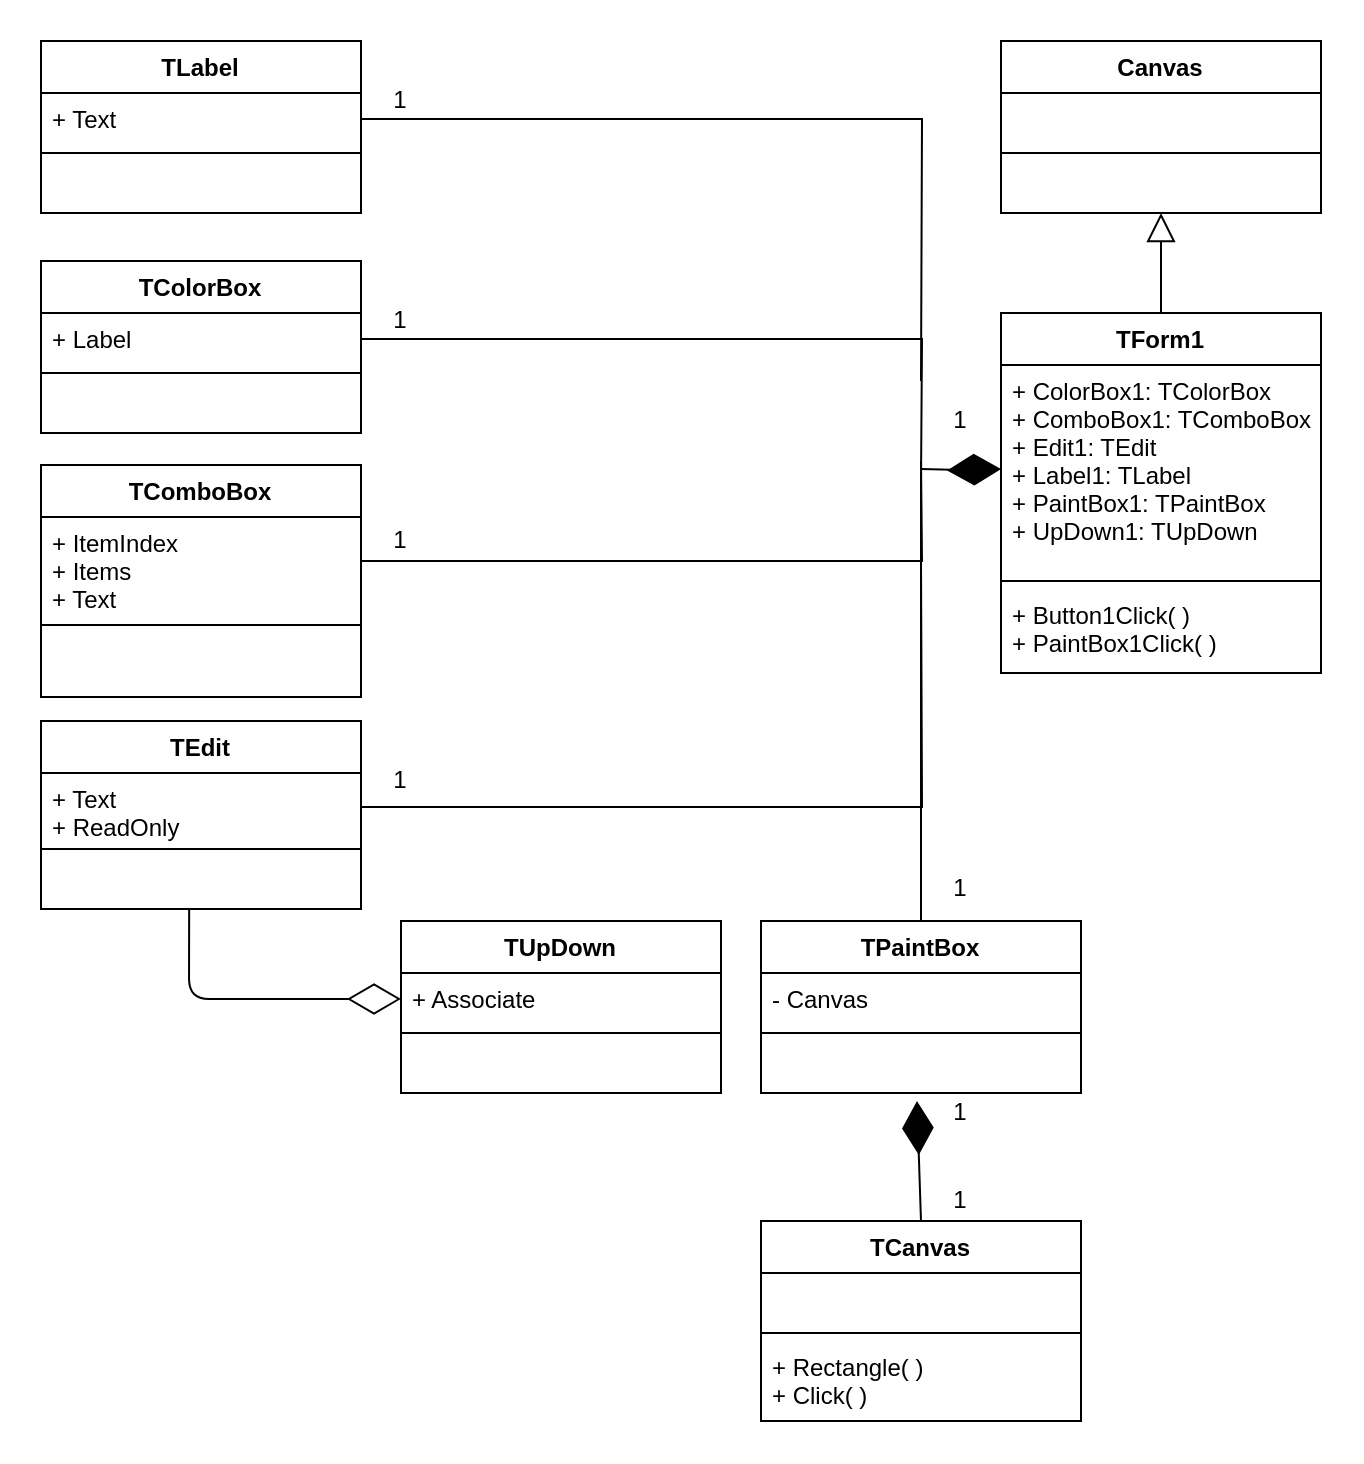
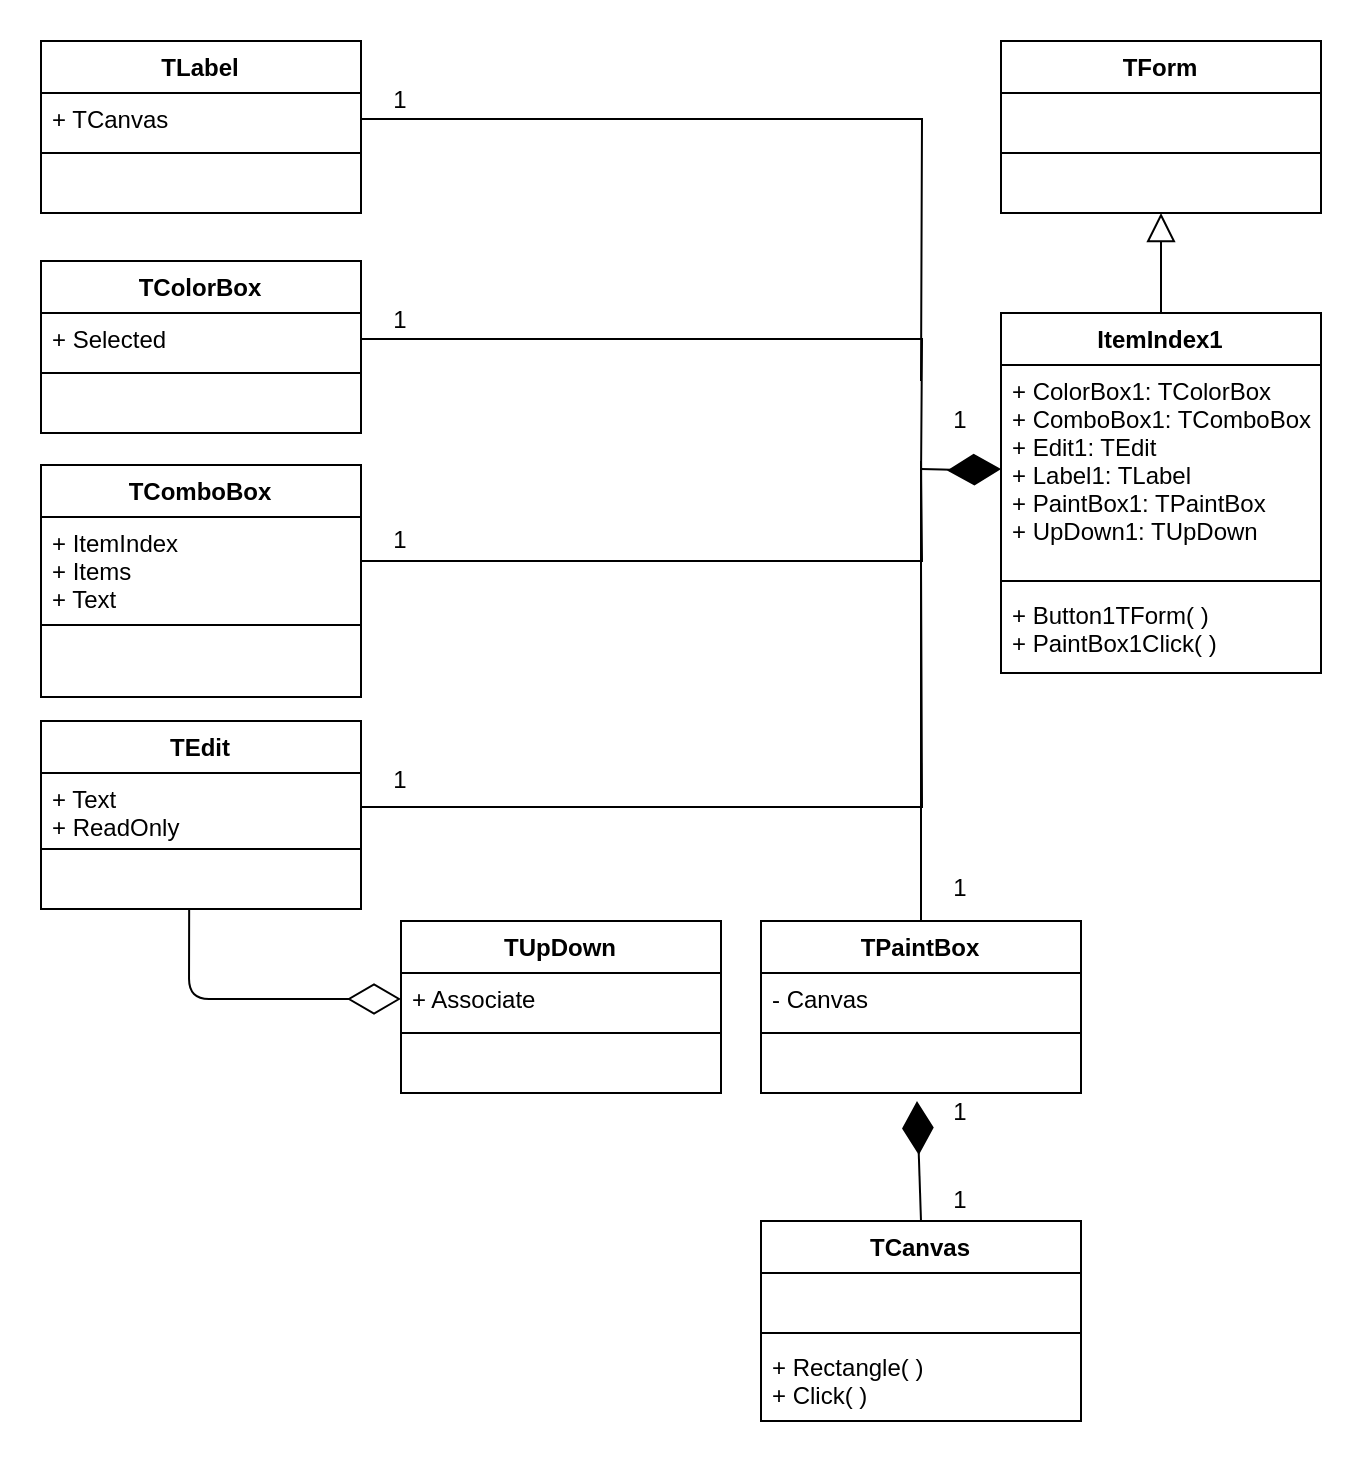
  <mxCell id="0" />
  <mxCell id="1" parent="0" />
- <mxCell id="2" value="Canvas" style="swimlane;fontStyle=1;align=center;verticalAlign=top;childLayout=stackLayout;horizontal=1;startSize=26;horizontalStack=0;resizeParent=1;resizeParentMax=0;resizeLast=0;collapsible=1;marginBottom=0;" vertex="1" parent="1"><mxGeometry x="500" y="20" width="160" height="86" as="geometry" /></mxCell>
+ <mxCell id="2" value="TForm" style="swimlane;fontStyle=1;align=center;verticalAlign=top;childLayout=stackLayout;horizontal=1;startSize=26;horizontalStack=0;resizeParent=1;resizeParentMax=0;resizeLast=0;collapsible=1;marginBottom=0;" vertex="1" parent="1"><mxGeometry x="500" y="20" width="160" height="86" as="geometry" /></mxCell>
  <mxCell id="3" value=" " style="text;strokeColor=none;fillColor=none;align=left;verticalAlign=top;spacingLeft=4;spacingRight=4;overflow=hidden;rotatable=0;points=[[0,0.5],[1,0.5]];portConstraint=eastwest;" vertex="1" parent="2"><mxGeometry y="26" width="160" height="26" as="geometry" /></mxCell>
  <mxCell id="4" value="" style="line;strokeWidth=1;fillColor=none;align=left;verticalAlign=middle;spacingTop=-1;spacingLeft=3;spacingRight=3;rotatable=0;labelPosition=right;points=[];portConstraint=eastwest;" vertex="1" parent="2"><mxGeometry y="52" width="160" height="8" as="geometry" /></mxCell>
  <mxCell id="5" value=" " style="text;strokeColor=none;fillColor=none;align=left;verticalAlign=top;spacingLeft=4;spacingRight=4;overflow=hidden;rotatable=0;points=[[0,0.5],[1,0.5]];portConstraint=eastwest;" vertex="1" parent="2"><mxGeometry y="60" width="160" height="26" as="geometry" /></mxCell>
- <mxCell id="6" value="TForm1" style="swimlane;fontStyle=1;align=center;verticalAlign=top;childLayout=stackLayout;horizontal=1;startSize=26;horizontalStack=0;resizeParent=1;resizeParentMax=0;resizeLast=0;collapsible=1;marginBottom=0;" vertex="1" parent="1"><mxGeometry x="500" y="156" width="160" height="180" as="geometry" /></mxCell>
+ <mxCell id="6" value="ItemIndex1" style="swimlane;fontStyle=1;align=center;verticalAlign=top;childLayout=stackLayout;horizontal=1;startSize=26;horizontalStack=0;resizeParent=1;resizeParentMax=0;resizeLast=0;collapsible=1;marginBottom=0;" vertex="1" parent="1"><mxGeometry x="500" y="156" width="160" height="180" as="geometry" /></mxCell>
  <mxCell id="7" value="+ ColorBox1: TColorBox&#10;+ ComboBox1: TComboBox&#10;+ Edit1: TEdit&#10;+ Label1: TLabel&#10;+ PaintBox1: TPaintBox&#10;+ UpDown1: TUpDown" style="text;strokeColor=none;fillColor=none;align=left;verticalAlign=top;spacingLeft=4;spacingRight=4;overflow=hidden;rotatable=0;points=[[0,0.5],[1,0.5]];portConstraint=eastwest;" vertex="1" parent="6"><mxGeometry y="26" width="160" height="104" as="geometry" /></mxCell>
  <mxCell id="8" value="" style="line;strokeWidth=1;fillColor=none;align=left;verticalAlign=middle;spacingTop=-1;spacingLeft=3;spacingRight=3;rotatable=0;labelPosition=right;points=[];portConstraint=eastwest;" vertex="1" parent="6"><mxGeometry y="130" width="160" height="8" as="geometry" /></mxCell>
- <mxCell id="9" value="+ Button1Click( )&#10;+ PaintBox1Click( )" style="text;strokeColor=none;fillColor=none;align=left;verticalAlign=top;spacingLeft=4;spacingRight=4;overflow=hidden;rotatable=0;points=[[0,0.5],[1,0.5]];portConstraint=eastwest;" vertex="1" parent="6"><mxGeometry y="138" width="160" height="42" as="geometry" /></mxCell>
+ <mxCell id="9" value="+ Button1TForm( )&#10;+ PaintBox1Click( )" style="text;strokeColor=none;fillColor=none;align=left;verticalAlign=top;spacingLeft=4;spacingRight=4;overflow=hidden;rotatable=0;points=[[0,0.5],[1,0.5]];portConstraint=eastwest;" vertex="1" parent="6"><mxGeometry y="138" width="160" height="42" as="geometry" /></mxCell>
  <mxCell id="10" value="TLabel" style="swimlane;fontStyle=1;align=center;verticalAlign=top;childLayout=stackLayout;horizontal=1;startSize=26;horizontalStack=0;resizeParent=1;resizeParentMax=0;resizeLast=0;collapsible=1;marginBottom=0;" vertex="1" parent="1"><mxGeometry x="20" y="20" width="160" height="86" as="geometry" /></mxCell>
- <mxCell id="11" value="+ Text" style="text;strokeColor=none;fillColor=none;align=left;verticalAlign=top;spacingLeft=4;spacingRight=4;overflow=hidden;rotatable=0;points=[[0,0.5],[1,0.5]];portConstraint=eastwest;" vertex="1" parent="10"><mxGeometry y="26" width="160" height="26" as="geometry" /></mxCell>
+ <mxCell id="11" value="+ TCanvas" style="text;strokeColor=none;fillColor=none;align=left;verticalAlign=top;spacingLeft=4;spacingRight=4;overflow=hidden;rotatable=0;points=[[0,0.5],[1,0.5]];portConstraint=eastwest;" vertex="1" parent="10"><mxGeometry y="26" width="160" height="26" as="geometry" /></mxCell>
  <mxCell id="12" value="" style="line;strokeWidth=1;fillColor=none;align=left;verticalAlign=middle;spacingTop=-1;spacingLeft=3;spacingRight=3;rotatable=0;labelPosition=right;points=[];portConstraint=eastwest;" vertex="1" parent="10"><mxGeometry y="52" width="160" height="8" as="geometry" /></mxCell>
  <mxCell id="13" value=" " style="text;strokeColor=none;fillColor=none;align=left;verticalAlign=top;spacingLeft=4;spacingRight=4;overflow=hidden;rotatable=0;points=[[0,0.5],[1,0.5]];portConstraint=eastwest;" vertex="1" parent="10"><mxGeometry y="60" width="160" height="26" as="geometry" /></mxCell>
  <mxCell id="14" value="TColorBox" style="swimlane;fontStyle=1;align=center;verticalAlign=top;childLayout=stackLayout;horizontal=1;startSize=26;horizontalStack=0;resizeParent=1;resizeParentMax=0;resizeLast=0;collapsible=1;marginBottom=0;" vertex="1" parent="1"><mxGeometry x="20" y="130" width="160" height="86" as="geometry" /></mxCell>
- <mxCell id="15" value="+ Label" style="text;strokeColor=none;fillColor=none;align=left;verticalAlign=top;spacingLeft=4;spacingRight=4;overflow=hidden;rotatable=0;points=[[0,0.5],[1,0.5]];portConstraint=eastwest;" vertex="1" parent="14"><mxGeometry y="26" width="160" height="26" as="geometry" /></mxCell>
+ <mxCell id="15" value="+ Selected" style="text;strokeColor=none;fillColor=none;align=left;verticalAlign=top;spacingLeft=4;spacingRight=4;overflow=hidden;rotatable=0;points=[[0,0.5],[1,0.5]];portConstraint=eastwest;" vertex="1" parent="14"><mxGeometry y="26" width="160" height="26" as="geometry" /></mxCell>
  <mxCell id="16" value="" style="line;strokeWidth=1;fillColor=none;align=left;verticalAlign=middle;spacingTop=-1;spacingLeft=3;spacingRight=3;rotatable=0;labelPosition=right;points=[];portConstraint=eastwest;" vertex="1" parent="14"><mxGeometry y="52" width="160" height="8" as="geometry" /></mxCell>
  <mxCell id="17" value=" " style="text;strokeColor=none;fillColor=none;align=left;verticalAlign=top;spacingLeft=4;spacingRight=4;overflow=hidden;rotatable=0;points=[[0,0.5],[1,0.5]];portConstraint=eastwest;" vertex="1" parent="14"><mxGeometry y="60" width="160" height="26" as="geometry" /></mxCell>
  <mxCell id="18" value="TComboBox" style="swimlane;fontStyle=1;align=center;verticalAlign=top;childLayout=stackLayout;horizontal=1;startSize=26;horizontalStack=0;resizeParent=1;resizeParentMax=0;resizeLast=0;collapsible=1;marginBottom=0;" vertex="1" parent="1"><mxGeometry x="20" y="232" width="160" height="116" as="geometry" /></mxCell>
  <mxCell id="19" value="+ ItemIndex&#10;+ Items&#10;+ Text" style="text;strokeColor=none;fillColor=none;align=left;verticalAlign=top;spacingLeft=4;spacingRight=4;overflow=hidden;rotatable=0;points=[[0,0.5],[1,0.5]];portConstraint=eastwest;" vertex="1" parent="18"><mxGeometry y="26" width="160" height="44" as="geometry" /></mxCell>
  <mxCell id="20" value="" style="line;strokeWidth=1;fillColor=none;align=left;verticalAlign=middle;spacingTop=-1;spacingLeft=3;spacingRight=3;rotatable=0;labelPosition=right;points=[];portConstraint=eastwest;" vertex="1" parent="18"><mxGeometry y="70" width="160" height="20" as="geometry" /></mxCell>
  <mxCell id="21" value=" " style="text;strokeColor=none;fillColor=none;align=left;verticalAlign=top;spacingLeft=4;spacingRight=4;overflow=hidden;rotatable=0;points=[[0,0.5],[1,0.5]];portConstraint=eastwest;" vertex="1" parent="18"><mxGeometry y="90" width="160" height="26" as="geometry" /></mxCell>
  <mxCell id="22" value="TEdit" style="swimlane;fontStyle=1;align=center;verticalAlign=top;childLayout=stackLayout;horizontal=1;startSize=26;horizontalStack=0;resizeParent=1;resizeParentMax=0;resizeLast=0;collapsible=1;marginBottom=0;" vertex="1" parent="1"><mxGeometry x="20" y="360" width="160" height="94" as="geometry" /></mxCell>
  <mxCell id="23" value="+ Text&#10;+ ReadOnly" style="text;strokeColor=none;fillColor=none;align=left;verticalAlign=top;spacingLeft=4;spacingRight=4;overflow=hidden;rotatable=0;points=[[0,0.5],[1,0.5]];portConstraint=eastwest;" vertex="1" parent="22"><mxGeometry y="26" width="160" height="34" as="geometry" /></mxCell>
  <mxCell id="24" value="" style="line;strokeWidth=1;fillColor=none;align=left;verticalAlign=middle;spacingTop=-1;spacingLeft=3;spacingRight=3;rotatable=0;labelPosition=right;points=[];portConstraint=eastwest;" vertex="1" parent="22"><mxGeometry y="60" width="160" height="8" as="geometry" /></mxCell>
  <mxCell id="25" value=" " style="text;strokeColor=none;fillColor=none;align=left;verticalAlign=top;spacingLeft=4;spacingRight=4;overflow=hidden;rotatable=0;points=[[0,0.5],[1,0.5]];portConstraint=eastwest;" vertex="1" parent="22"><mxGeometry y="68" width="160" height="26" as="geometry" /></mxCell>
  <mxCell id="26" style="edgeStyle=none;rounded=0;orthogonalLoop=1;jettySize=auto;html=1;exitX=0.5;exitY=0;exitDx=0;exitDy=0;endArrow=none;endFill=0;" edge="1" parent="1" source="27"><mxGeometry relative="1" as="geometry"><mxPoint x="460" y="230" as="targetPoint" /></mxGeometry></mxCell>
  <mxCell id="27" value="TPaintBox" style="swimlane;fontStyle=1;align=center;verticalAlign=top;childLayout=stackLayout;horizontal=1;startSize=26;horizontalStack=0;resizeParent=1;resizeParentMax=0;resizeLast=0;collapsible=1;marginBottom=0;" vertex="1" parent="1"><mxGeometry x="380" y="460" width="160" height="86" as="geometry" /></mxCell>
  <mxCell id="28" value="- Canvas" style="text;strokeColor=none;fillColor=none;align=left;verticalAlign=top;spacingLeft=4;spacingRight=4;overflow=hidden;rotatable=0;points=[[0,0.5],[1,0.5]];portConstraint=eastwest;" vertex="1" parent="27"><mxGeometry y="26" width="160" height="26" as="geometry" /></mxCell>
  <mxCell id="29" value="" style="line;strokeWidth=1;fillColor=none;align=left;verticalAlign=middle;spacingTop=-1;spacingLeft=3;spacingRight=3;rotatable=0;labelPosition=right;points=[];portConstraint=eastwest;" vertex="1" parent="27"><mxGeometry y="52" width="160" height="8" as="geometry" /></mxCell>
  <mxCell id="30" value=" " style="text;strokeColor=none;fillColor=none;align=left;verticalAlign=top;spacingLeft=4;spacingRight=4;overflow=hidden;rotatable=0;points=[[0,0.5],[1,0.5]];portConstraint=eastwest;" vertex="1" parent="27"><mxGeometry y="60" width="160" height="26" as="geometry" /></mxCell>
  <mxCell id="31" value="TUpDown" style="swimlane;fontStyle=1;align=center;verticalAlign=top;childLayout=stackLayout;horizontal=1;startSize=26;horizontalStack=0;resizeParent=1;resizeParentMax=0;resizeLast=0;collapsible=1;marginBottom=0;" vertex="1" parent="1"><mxGeometry x="200" y="460" width="160" height="86" as="geometry" /></mxCell>
  <mxCell id="32" value="+ Associate" style="text;strokeColor=none;fillColor=none;align=left;verticalAlign=top;spacingLeft=4;spacingRight=4;overflow=hidden;rotatable=0;points=[[0,0.5],[1,0.5]];portConstraint=eastwest;" vertex="1" parent="31"><mxGeometry y="26" width="160" height="26" as="geometry" /></mxCell>
  <mxCell id="33" value="" style="line;strokeWidth=1;fillColor=none;align=left;verticalAlign=middle;spacingTop=-1;spacingLeft=3;spacingRight=3;rotatable=0;labelPosition=right;points=[];portConstraint=eastwest;" vertex="1" parent="31"><mxGeometry y="52" width="160" height="8" as="geometry" /></mxCell>
  <mxCell id="34" value=" " style="text;strokeColor=none;fillColor=none;align=left;verticalAlign=top;spacingLeft=4;spacingRight=4;overflow=hidden;rotatable=0;points=[[0,0.5],[1,0.5]];portConstraint=eastwest;" vertex="1" parent="31"><mxGeometry y="60" width="160" height="26" as="geometry" /></mxCell>
  <mxCell id="35" value="" style="endArrow=block;endFill=0;endSize=12;html=1;exitX=0.5;exitY=0;exitDx=0;exitDy=0;" edge="1" parent="1" source="6" target="5"><mxGeometry width="160" relative="1" as="geometry"><mxPoint x="250" y="160" as="sourcePoint" /><mxPoint x="600" y="120" as="targetPoint" /></mxGeometry></mxCell>
  <mxCell id="36" value="TCanvas" style="swimlane;fontStyle=1;align=center;verticalAlign=top;childLayout=stackLayout;horizontal=1;startSize=26;horizontalStack=0;resizeParent=1;resizeParentMax=0;resizeLast=0;collapsible=1;marginBottom=0;" vertex="1" parent="1"><mxGeometry x="380" y="610" width="160" height="100" as="geometry" /></mxCell>
  <mxCell id="37" value=" " style="text;strokeColor=none;fillColor=none;align=left;verticalAlign=top;spacingLeft=4;spacingRight=4;overflow=hidden;rotatable=0;points=[[0,0.5],[1,0.5]];portConstraint=eastwest;" vertex="1" parent="36"><mxGeometry y="26" width="160" height="26" as="geometry" /></mxCell>
  <mxCell id="38" value="" style="line;strokeWidth=1;fillColor=none;align=left;verticalAlign=middle;spacingTop=-1;spacingLeft=3;spacingRight=3;rotatable=0;labelPosition=right;points=[];portConstraint=eastwest;" vertex="1" parent="36"><mxGeometry y="52" width="160" height="8" as="geometry" /></mxCell>
  <mxCell id="39" value="+ Rectangle( )&#10;+ Click( )" style="text;strokeColor=none;fillColor=none;align=left;verticalAlign=top;spacingLeft=4;spacingRight=4;overflow=hidden;rotatable=0;points=[[0,0.5],[1,0.5]];portConstraint=eastwest;" vertex="1" parent="36"><mxGeometry y="60" width="160" height="40" as="geometry" /></mxCell>
  <mxCell id="40" value="" style="endArrow=diamondThin;endFill=0;endSize=24;html=1;entryX=0;entryY=0.5;entryDx=0;entryDy=0;exitX=0.463;exitY=1;exitDx=0;exitDy=0;exitPerimeter=0;" edge="1" parent="1" source="25" target="32"><mxGeometry width="160" relative="1" as="geometry"><mxPoint x="30" y="710" as="sourcePoint" /><mxPoint x="190" y="710" as="targetPoint" /><Array as="points"><mxPoint x="94" y="499" /></Array></mxGeometry></mxCell>
  <mxCell id="41" value="" style="endArrow=diamondThin;endFill=1;endSize=24;html=1;exitX=0.5;exitY=0;exitDx=0;exitDy=0;" edge="1" parent="1" source="36"><mxGeometry width="160" relative="1" as="geometry"><mxPoint x="20" y="710" as="sourcePoint" /><mxPoint x="458" y="550" as="targetPoint" /></mxGeometry></mxCell>
  <mxCell id="42" value="" style="endArrow=diamondThin;endFill=1;endSize=24;html=1;entryX=0;entryY=0.5;entryDx=0;entryDy=0;edgeStyle=orthogonalEdgeStyle;" edge="1" parent="1" target="7"><mxGeometry width="160" relative="1" as="geometry"><mxPoint x="460" y="234" as="sourcePoint" /><mxPoint x="180" y="720" as="targetPoint" /></mxGeometry></mxCell>
  <mxCell id="43" style="edgeStyle=orthogonalEdgeStyle;rounded=0;orthogonalLoop=1;jettySize=auto;html=1;exitX=1;exitY=0.5;exitDx=0;exitDy=0;endArrow=none;endFill=0;" edge="1" parent="1" source="15"><mxGeometry relative="1" as="geometry"><mxPoint x="460" y="240" as="targetPoint" /></mxGeometry></mxCell>
  <mxCell id="44" style="edgeStyle=orthogonalEdgeStyle;rounded=0;orthogonalLoop=1;jettySize=auto;html=1;exitX=1;exitY=0.5;exitDx=0;exitDy=0;endArrow=none;endFill=0;" edge="1" parent="1" source="19"><mxGeometry relative="1" as="geometry"><mxPoint x="460" y="230" as="targetPoint" /></mxGeometry></mxCell>
  <mxCell id="45" style="edgeStyle=orthogonalEdgeStyle;rounded=0;orthogonalLoop=1;jettySize=auto;html=1;exitX=1;exitY=0.5;exitDx=0;exitDy=0;endArrow=none;endFill=0;" edge="1" parent="1" source="23"><mxGeometry relative="1" as="geometry"><mxPoint x="460" y="280" as="targetPoint" /></mxGeometry></mxCell>
  <mxCell id="46" style="edgeStyle=orthogonalEdgeStyle;rounded=0;orthogonalLoop=1;jettySize=auto;html=1;exitX=1;exitY=0.5;exitDx=0;exitDy=0;endArrow=none;endFill=0;" edge="1" parent="1" source="11"><mxGeometry relative="1" as="geometry"><mxPoint x="460" y="190" as="targetPoint" /></mxGeometry></mxCell>
  <mxCell id="47" value="1" style="text;html=1;strokeColor=none;fillColor=none;align=center;verticalAlign=middle;whiteSpace=wrap;rounded=0;" vertex="1" parent="1"><mxGeometry x="460" y="200" width="40" height="20" as="geometry" /></mxCell>
  <mxCell id="48" value="1" style="text;html=1;strokeColor=none;fillColor=none;align=center;verticalAlign=middle;whiteSpace=wrap;rounded=0;" vertex="1" parent="1"><mxGeometry x="180" y="260" width="40" height="20" as="geometry" /></mxCell>
  <mxCell id="49" value="1" style="text;html=1;strokeColor=none;fillColor=none;align=center;verticalAlign=middle;whiteSpace=wrap;rounded=0;" vertex="1" parent="1"><mxGeometry x="180" y="380" width="40" height="20" as="geometry" /></mxCell>
  <mxCell id="50" value="1" style="text;html=1;strokeColor=none;fillColor=none;align=center;verticalAlign=middle;whiteSpace=wrap;rounded=0;" vertex="1" parent="1"><mxGeometry x="180" y="150" width="40" height="20" as="geometry" /></mxCell>
  <mxCell id="51" value="1" style="text;html=1;strokeColor=none;fillColor=none;align=center;verticalAlign=middle;whiteSpace=wrap;rounded=0;" vertex="1" parent="1"><mxGeometry x="180" y="40" width="40" height="20" as="geometry" /></mxCell>
  <mxCell id="52" value="1" style="text;html=1;strokeColor=none;fillColor=none;align=center;verticalAlign=middle;whiteSpace=wrap;rounded=0;" vertex="1" parent="1"><mxGeometry x="460" y="590" width="40" height="20" as="geometry" /></mxCell>
  <mxCell id="53" value="1" style="text;html=1;strokeColor=none;fillColor=none;align=center;verticalAlign=middle;whiteSpace=wrap;rounded=0;" vertex="1" parent="1"><mxGeometry x="460" y="546" width="40" height="20" as="geometry" /></mxCell>
  <mxCell id="54" value="1" style="text;html=1;strokeColor=none;fillColor=none;align=center;verticalAlign=middle;whiteSpace=wrap;rounded=0;" vertex="1" parent="1"><mxGeometry x="460" y="434" width="40" height="20" as="geometry" /></mxCell>
